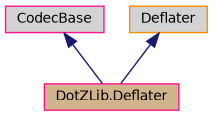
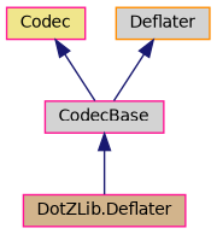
  digraph {
    node [color=deeppink fillcolor=lightgrey fontname=Helvetica fontsize=10 shape=record style=filled]
    edge [color=midnightblue dir=back fontname=Helvetica fontsize=10 labelfontname=Helvetica labelfontsize=10 style=solid]
    n1 [fillcolor=tan fontcolor=black height=0.2 label="DotZLib.Deflater" width=0.4]
    n2 [height=0.2 label=CodecBase width=0.4]
+   n3 [fillcolor=khaki height=0.2 label=Codec width=0.4]
    n4 [color=darkorange height=0.2 label=Deflater width=0.4]
    n2 -> n1
-   n4 -> n1
+   n3 -> n2
+   n4 -> n2
  }
